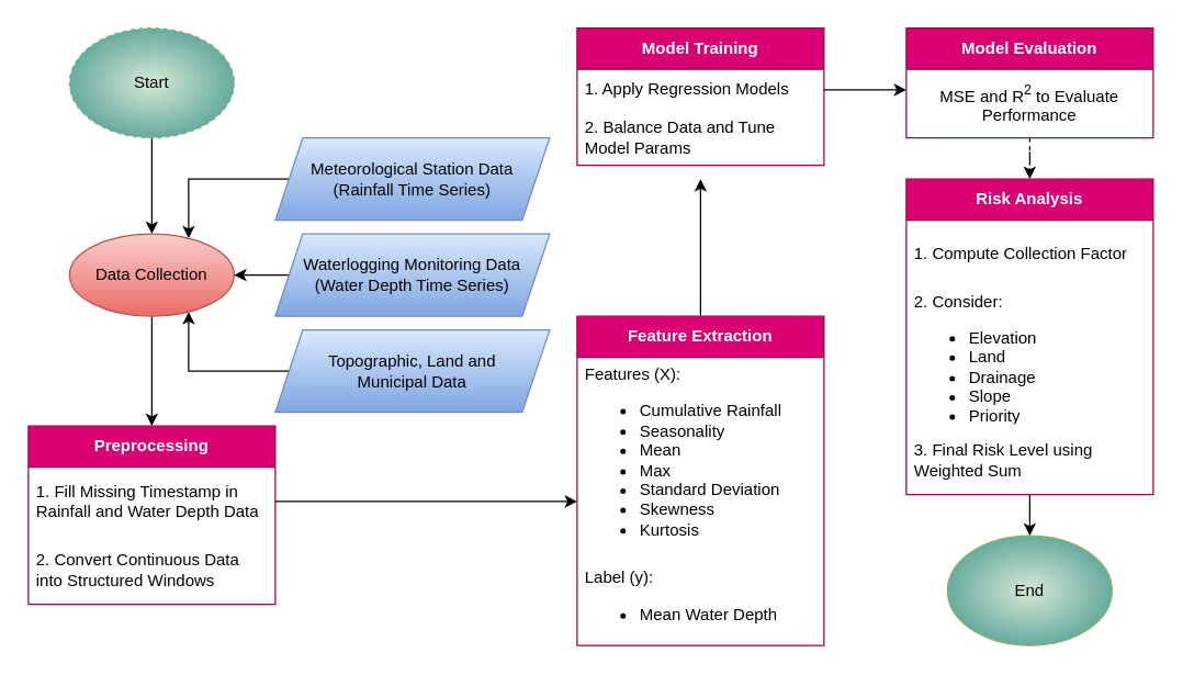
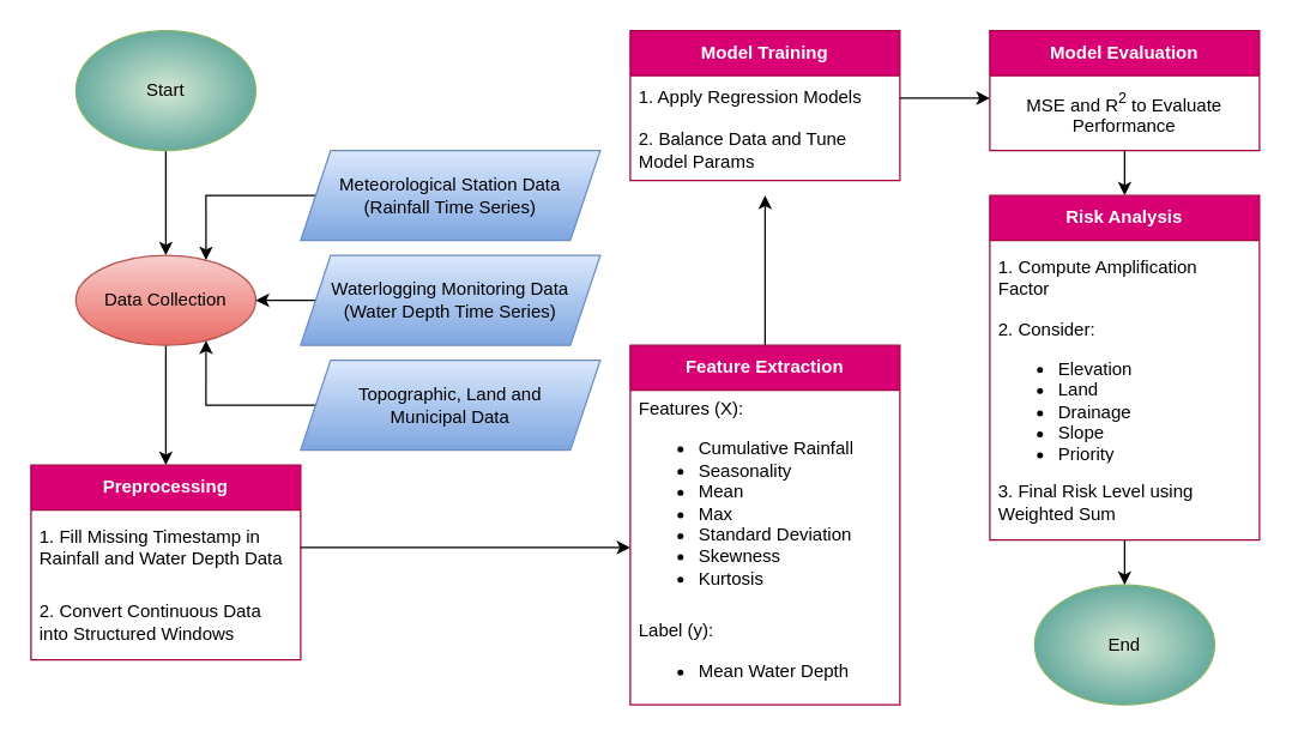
  <mxCell id="0" />
  <mxCell id="1" parent="0" />
  <mxCell id="2" value="" style="edgeStyle=orthogonalEdgeStyle;rounded=0;orthogonalLoop=1;jettySize=auto;html=1;" parent="1" source="3" target="6" edge="1"><mxGeometry relative="1" as="geometry" /></mxCell>
- <mxCell id="3" value="Start" style="ellipse;whiteSpace=wrap;html=1;fillColor=#d5e8d4;strokeColor=#82b366;gradientColor=#67AB9F;gradientDirection=radial;dashed=1;" parent="1" vertex="1"><mxGeometry x="50" y="20" width="120" height="80" as="geometry" /></mxCell>
+ <mxCell id="3" value="Start" style="ellipse;whiteSpace=wrap;html=1;fillColor=#d5e8d4;strokeColor=#82b366;gradientColor=#67AB9F;gradientDirection=radial;" parent="1" vertex="1"><mxGeometry x="50" y="20" width="120" height="80" as="geometry" /></mxCell>
  <mxCell id="4" value="End" style="ellipse;whiteSpace=wrap;html=1;fillColor=#d5e8d4;strokeColor=#82b366;gradientColor=#67AB9F;gradientDirection=radial;" parent="1" vertex="1"><mxGeometry x="690" y="390" width="120" height="80" as="geometry" /></mxCell>
  <mxCell id="5" style="edgeStyle=orthogonalEdgeStyle;rounded=0;orthogonalLoop=1;jettySize=auto;html=1;" parent="1" source="6" target="13" edge="1"><mxGeometry relative="1" as="geometry" /></mxCell>
  <mxCell id="6" value="Data Collection" style="ellipse;whiteSpace=wrap;html=1;fillColor=#f8cecc;strokeColor=#b85450;gradientColor=#EA6B66;" parent="1" vertex="1"><mxGeometry x="50" y="170" width="120" height="60" as="geometry" /></mxCell>
  <mxCell id="7" style="edgeStyle=orthogonalEdgeStyle;rounded=0;orthogonalLoop=1;jettySize=auto;html=1;entryX=0.75;entryY=0;entryDx=0;entryDy=0;" parent="1" source="8" target="6" edge="1"><mxGeometry relative="1" as="geometry" /></mxCell>
  <mxCell id="8" value="Meteorological Station Data&lt;br&gt;(Rainfall Time Series)" style="shape=parallelogram;perimeter=parallelogramPerimeter;whiteSpace=wrap;html=1;fixedSize=1;fillColor=#dae8fc;strokeColor=#6c8ebf;gradientColor=#7EA6E0;gradientDirection=south;" parent="1" vertex="1"><mxGeometry x="200" y="100" width="200" height="60" as="geometry" /></mxCell>
  <mxCell id="9" value="" style="edgeStyle=orthogonalEdgeStyle;rounded=0;orthogonalLoop=1;jettySize=auto;html=1;" parent="1" source="10" target="6" edge="1"><mxGeometry relative="1" as="geometry" /></mxCell>
  <mxCell id="10" value="Waterlogging Monitoring Data&lt;br&gt;(Water Depth Time Series)" style="shape=parallelogram;perimeter=parallelogramPerimeter;whiteSpace=wrap;html=1;fixedSize=1;fillColor=#dae8fc;strokeColor=#6c8ebf;gradientColor=#7EA6E0;" parent="1" vertex="1"><mxGeometry x="200" y="170" width="200" height="60" as="geometry" /></mxCell>
  <mxCell id="11" style="edgeStyle=orthogonalEdgeStyle;rounded=0;orthogonalLoop=1;jettySize=auto;html=1;entryX=0.75;entryY=1;entryDx=0;entryDy=0;" parent="1" source="12" target="6" edge="1"><mxGeometry relative="1" as="geometry" /></mxCell>
  <mxCell id="12" value="Topographic, Land and&lt;br&gt;Municipal Data" style="shape=parallelogram;perimeter=parallelogramPerimeter;whiteSpace=wrap;html=1;fixedSize=1;fillColor=#dae8fc;strokeColor=#6c8ebf;gradientColor=#7EA6E0;" parent="1" vertex="1"><mxGeometry x="200" y="240" width="200" height="60" as="geometry" /></mxCell>
  <mxCell id="13" value="&lt;b&gt;Preprocessing&lt;/b&gt;" style="swimlane;fontStyle=0;childLayout=stackLayout;horizontal=1;startSize=30;horizontalStack=0;resizeParent=1;resizeParentMax=0;resizeLast=0;collapsible=1;marginBottom=0;whiteSpace=wrap;html=1;glass=0;fillColor=#d80073;strokeColor=#A50040;fontColor=#ffffff;" parent="1" vertex="1"><mxGeometry x="20" y="310" width="180" height="130" as="geometry" /></mxCell>
  <mxCell id="14" value="1. Fill Missing Timestamp in Rainfall and Water Depth Data" style="text;strokeColor=none;fillColor=none;align=left;verticalAlign=middle;spacingLeft=4;spacingRight=4;overflow=hidden;points=[[0,0.5],[1,0.5]];portConstraint=eastwest;rotatable=0;whiteSpace=wrap;html=1;" parent="13" vertex="1"><mxGeometry y="30" width="180" height="50" as="geometry" /></mxCell>
  <mxCell id="15" value="2. Convert Continuous Data into Structured Windows" style="text;strokeColor=none;fillColor=none;align=left;verticalAlign=middle;spacingLeft=4;spacingRight=4;overflow=hidden;points=[[0,0.5],[1,0.5]];portConstraint=eastwest;rotatable=0;whiteSpace=wrap;html=1;" parent="13" vertex="1"><mxGeometry y="80" width="180" height="50" as="geometry" /></mxCell>
  <mxCell id="16" style="edgeStyle=orthogonalEdgeStyle;rounded=0;orthogonalLoop=1;jettySize=auto;html=1;" edge="1" parent="1" source="17"><mxGeometry relative="1" as="geometry"><mxPoint x="510" y="130" as="targetPoint" /></mxGeometry></mxCell>
  <mxCell id="17" value="&lt;b&gt;Feature Extraction&lt;/b&gt;" style="swimlane;fontStyle=0;childLayout=stackLayout;horizontal=1;startSize=30;horizontalStack=0;resizeParent=1;resizeParentMax=0;resizeLast=0;collapsible=1;marginBottom=0;whiteSpace=wrap;html=1;fillColor=#d80073;fontColor=#ffffff;strokeColor=#A50040;" parent="1" vertex="1"><mxGeometry x="420" y="230" width="180" height="240" as="geometry" /></mxCell>
  <mxCell id="18" value="Features (X):&lt;div&gt;&lt;ul&gt;&lt;li&gt;Cumulative Rainfall&lt;/li&gt;&lt;li&gt;Seasonality&lt;/li&gt;&lt;li&gt;Mean&lt;/li&gt;&lt;li&gt;Max&lt;/li&gt;&lt;li&gt;Standard Deviation&lt;/li&gt;&lt;li&gt;Skewness&lt;/li&gt;&lt;li&gt;Kurtosis&lt;/li&gt;&lt;/ul&gt;&lt;/div&gt;" style="text;strokeColor=none;fillColor=none;align=left;verticalAlign=middle;spacingLeft=4;spacingRight=4;overflow=hidden;points=[[0,0.5],[1,0.5]];portConstraint=eastwest;rotatable=0;whiteSpace=wrap;html=1;" parent="17" vertex="1"><mxGeometry y="30" width="180" height="150" as="geometry" /></mxCell>
  <mxCell id="19" value="Label (y):&lt;div&gt;&lt;ul&gt;&lt;li&gt;Mean Water Depth&lt;/li&gt;&lt;/ul&gt;&lt;/div&gt;" style="text;strokeColor=none;fillColor=none;align=left;verticalAlign=middle;spacingLeft=4;spacingRight=4;overflow=hidden;points=[[0,0.5],[1,0.5]];portConstraint=eastwest;rotatable=0;whiteSpace=wrap;html=1;" parent="17" vertex="1"><mxGeometry y="180" width="180" height="60" as="geometry" /></mxCell>
  <mxCell id="20" value="&lt;b&gt;Model Training&lt;/b&gt;" style="swimlane;fontStyle=0;childLayout=stackLayout;horizontal=1;startSize=30;horizontalStack=0;resizeParent=1;resizeParentMax=0;resizeLast=0;collapsible=1;marginBottom=0;whiteSpace=wrap;html=1;glass=0;fillColor=#d80073;fontColor=#ffffff;strokeColor=#A50040;" parent="1" vertex="1"><mxGeometry x="420" y="20" width="180" height="100" as="geometry" /></mxCell>
  <mxCell id="21" value="1. Apply Regression Models" style="text;strokeColor=none;fillColor=none;align=left;verticalAlign=middle;spacingLeft=4;spacingRight=4;overflow=hidden;points=[[0,0.5],[1,0.5]];portConstraint=eastwest;rotatable=0;whiteSpace=wrap;html=1;" parent="20" vertex="1"><mxGeometry y="30" width="180" height="30" as="geometry" /></mxCell>
  <mxCell id="22" value="2. Balance Data and Tune Model Params" style="text;strokeColor=none;fillColor=none;align=left;verticalAlign=middle;spacingLeft=4;spacingRight=4;overflow=hidden;points=[[0,0.5],[1,0.5]];portConstraint=eastwest;rotatable=0;whiteSpace=wrap;html=1;" parent="20" vertex="1"><mxGeometry y="60" width="180" height="40" as="geometry" /></mxCell>
- <mxCell id="23" style="edgeStyle=orthogonalEdgeStyle;rounded=0;orthogonalLoop=1;jettySize=auto;html=1;entryX=0.5;entryY=0;entryDx=0;entryDy=0;dashed=1;" edge="1" parent="1" source="24" target="27"><mxGeometry relative="1" as="geometry" /></mxCell>
+ <mxCell id="23" style="edgeStyle=orthogonalEdgeStyle;rounded=0;orthogonalLoop=1;jettySize=auto;html=1;entryX=0.5;entryY=0;entryDx=0;entryDy=0;" edge="1" parent="1" source="24" target="27"><mxGeometry relative="1" as="geometry" /></mxCell>
  <mxCell id="24" value="&lt;b&gt;Model Evaluation&lt;/b&gt;" style="swimlane;fontStyle=0;childLayout=stackLayout;horizontal=1;startSize=30;horizontalStack=0;resizeParent=1;resizeParentMax=0;resizeLast=0;collapsible=1;marginBottom=0;whiteSpace=wrap;html=1;glass=0;fillColor=#d80073;fontColor=#ffffff;strokeColor=#A50040;" parent="1" vertex="1"><mxGeometry x="660" y="20" width="180" height="80" as="geometry" /></mxCell>
  <mxCell id="25" value="MSE and R&lt;sup&gt;2&lt;/sup&gt;&amp;nbsp;to Evaluate Performance" style="text;strokeColor=none;fillColor=none;align=center;verticalAlign=middle;spacingLeft=4;spacingRight=4;overflow=hidden;points=[[0,0.5],[1,0.5]];portConstraint=eastwest;rotatable=0;whiteSpace=wrap;html=1;" parent="24" vertex="1"><mxGeometry y="30" width="180" height="50" as="geometry" /></mxCell>
  <mxCell id="26" value="" style="edgeStyle=orthogonalEdgeStyle;rounded=0;orthogonalLoop=1;jettySize=auto;html=1;" parent="1" source="27" target="4" edge="1"><mxGeometry relative="1" as="geometry" /></mxCell>
  <mxCell id="27" value="&lt;b&gt;Risk Analysis&lt;/b&gt;" style="swimlane;fontStyle=0;childLayout=stackLayout;horizontal=1;startSize=30;horizontalStack=0;resizeParent=1;resizeParentMax=0;resizeLast=0;collapsible=1;marginBottom=0;whiteSpace=wrap;html=1;glass=0;fillColor=#d80073;fontColor=#ffffff;strokeColor=#A50040;" parent="1" vertex="1"><mxGeometry x="660" y="130" width="180" height="230" as="geometry" /></mxCell>
- <mxCell id="28" value="1. Compute Collection Factor" style="text;strokeColor=none;fillColor=none;align=left;verticalAlign=middle;spacingLeft=4;spacingRight=4;overflow=hidden;points=[[0,0.5],[1,0.5]];portConstraint=eastwest;rotatable=0;whiteSpace=wrap;html=1;" parent="27" vertex="1"><mxGeometry y="30" width="180" height="50" as="geometry" /></mxCell>
+ <mxCell id="28" value="1. Compute Amplification Factor" style="text;strokeColor=none;fillColor=none;align=left;verticalAlign=middle;spacingLeft=4;spacingRight=4;overflow=hidden;points=[[0,0.5],[1,0.5]];portConstraint=eastwest;rotatable=0;whiteSpace=wrap;html=1;" parent="27" vertex="1"><mxGeometry y="30" width="180" height="50" as="geometry" /></mxCell>
  <mxCell id="29" value="2. Consider:&lt;div&gt;&lt;ul&gt;&lt;li&gt;Elevation&lt;/li&gt;&lt;li&gt;Land&lt;/li&gt;&lt;li&gt;Drainage&lt;/li&gt;&lt;li&gt;Slope&lt;/li&gt;&lt;li&gt;Priority&lt;/li&gt;&lt;/ul&gt;&lt;/div&gt;" style="text;strokeColor=none;fillColor=none;align=left;verticalAlign=middle;spacingLeft=4;spacingRight=4;overflow=hidden;points=[[0,0.5],[1,0.5]];portConstraint=eastwest;rotatable=0;whiteSpace=wrap;html=1;" parent="27" vertex="1"><mxGeometry y="80" width="180" height="100" as="geometry" /></mxCell>
  <mxCell id="30" value="3. Final Risk Level using Weighted Sum" style="text;strokeColor=none;fillColor=none;align=left;verticalAlign=middle;spacingLeft=4;spacingRight=4;overflow=hidden;points=[[0,0.5],[1,0.5]];portConstraint=eastwest;rotatable=0;whiteSpace=wrap;html=1;" parent="27" vertex="1"><mxGeometry y="180" width="180" height="50" as="geometry" /></mxCell>
  <mxCell id="31" style="edgeStyle=orthogonalEdgeStyle;rounded=0;orthogonalLoop=1;jettySize=auto;html=1;entryX=0;entryY=0.7;entryDx=0;entryDy=0;entryPerimeter=0;" edge="1" parent="1" source="14" target="18"><mxGeometry relative="1" as="geometry" /></mxCell>
  <mxCell id="32" style="edgeStyle=orthogonalEdgeStyle;rounded=0;orthogonalLoop=1;jettySize=auto;html=1;entryX=0;entryY=0.3;entryDx=0;entryDy=0;entryPerimeter=0;" edge="1" parent="1" source="21" target="25"><mxGeometry relative="1" as="geometry" /></mxCell>
